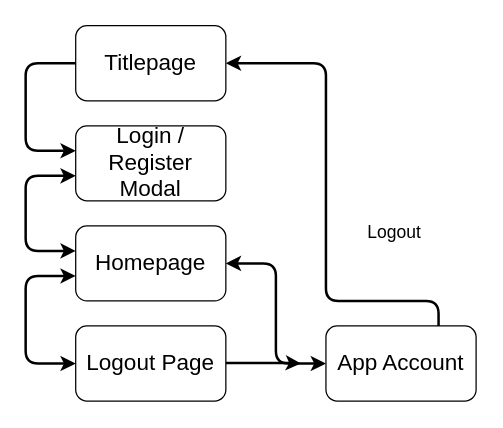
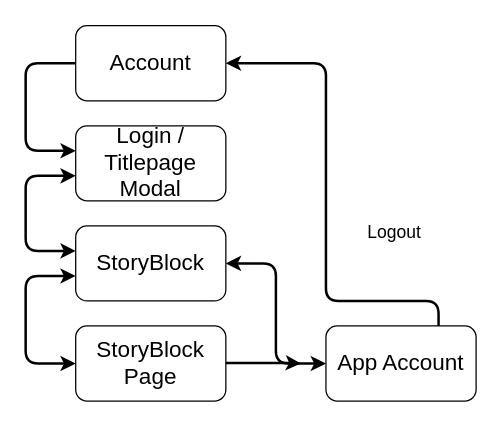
  <mxCell id="0" />
  <mxCell id="1" parent="0" />
- <mxCell id="2" value="&lt;font style=&quot;font-size: 18px&quot;&gt;Titlepage&lt;/font&gt;" style="rounded=1;whiteSpace=wrap;html=1;" parent="1" vertex="1"><mxGeometry x="60" y="20" width="120" height="60" as="geometry" /></mxCell>
+ <mxCell id="2" value="&lt;font style=&quot;font-size: 18px&quot;&gt;Account&lt;/font&gt;" style="rounded=1;whiteSpace=wrap;html=1;" parent="1" vertex="1"><mxGeometry x="60" y="20" width="120" height="60" as="geometry" /></mxCell>
  <mxCell id="3" value="&lt;font style=&quot;font-size: 18px&quot;&gt;App Account&lt;/font&gt;" style="rounded=1;whiteSpace=wrap;html=1;" parent="1" vertex="1"><mxGeometry x="260" y="260" width="120" height="60" as="geometry" /></mxCell>
- <mxCell id="4" value="&lt;font style=&quot;font-size: 18px&quot;&gt;Login / Register Modal&lt;/font&gt;" style="rounded=1;whiteSpace=wrap;html=1;" parent="1" vertex="1"><mxGeometry x="60" y="100" width="120" height="60" as="geometry" /></mxCell>
- <mxCell id="5" value="&lt;font style=&quot;font-size: 18px&quot;&gt;Logout Page&lt;/font&gt;" style="rounded=1;whiteSpace=wrap;html=1;" parent="1" vertex="1"><mxGeometry x="60" y="260" width="120" height="60" as="geometry" /></mxCell>
- <mxCell id="6" value="&lt;font style=&quot;font-size: 18px&quot;&gt;Homepage&lt;/font&gt;" style="rounded=1;whiteSpace=wrap;html=1;" parent="1" vertex="1"><mxGeometry x="60" y="180" width="120" height="60" as="geometry" /></mxCell>
+ <mxCell id="4" value="&lt;font style=&quot;font-size: 18px&quot;&gt;Login / Titlepage Modal&lt;/font&gt;" style="rounded=1;whiteSpace=wrap;html=1;" parent="1" vertex="1"><mxGeometry x="60" y="100" width="120" height="60" as="geometry" /></mxCell>
+ <mxCell id="5" value="&lt;font style=&quot;font-size: 18px&quot;&gt;StoryBlock Page&lt;/font&gt;" style="rounded=1;whiteSpace=wrap;html=1;" parent="1" vertex="1"><mxGeometry x="60" y="260" width="120" height="60" as="geometry" /></mxCell>
+ <mxCell id="6" value="&lt;font style=&quot;font-size: 18px&quot;&gt;StoryBlock&lt;/font&gt;" style="rounded=1;whiteSpace=wrap;html=1;" parent="1" vertex="1"><mxGeometry x="60" y="180" width="120" height="60" as="geometry" /></mxCell>
  <mxCell id="7" value="" style="edgeStyle=segmentEdgeStyle;endArrow=classic;html=1;startArrow=classic;startFill=1;strokeWidth=2;strokeColor=#000000;" parent="1" edge="1"><mxGeometry width="50" height="50" relative="1" as="geometry"><mxPoint x="180" y="210" as="sourcePoint" /><mxPoint x="260" y="290" as="targetPoint" /><Array as="points"><mxPoint x="220" y="210" /><mxPoint x="220" y="290" /></Array></mxGeometry></mxCell>
  <mxCell id="8" value="" style="edgeStyle=segmentEdgeStyle;endArrow=classic;html=1;entryX=0;entryY=0.5;entryDx=0;entryDy=0;startArrow=none;startFill=0;strokeWidth=2;strokeColor=#000000;" parent="1" edge="1"><mxGeometry width="50" height="50" relative="1" as="geometry"><mxPoint x="60" y="50" as="sourcePoint" /><mxPoint x="60" y="120" as="targetPoint" /><Array as="points"><mxPoint x="60" y="50" /><mxPoint x="20" y="50" /><mxPoint x="20" y="120" /></Array></mxGeometry></mxCell>
  <mxCell id="9" value="" style="edgeStyle=segmentEdgeStyle;endArrow=classic;html=1;startArrow=classic;startFill=1;strokeWidth=2;strokeColor=#000000;" parent="1" edge="1"><mxGeometry width="50" height="50" relative="1" as="geometry"><mxPoint x="60" y="140" as="sourcePoint" /><mxPoint x="60" y="200" as="targetPoint" /><Array as="points"><mxPoint x="20" y="140" /><mxPoint x="20" y="200" /><mxPoint x="60" y="200" /></Array></mxGeometry></mxCell>
  <mxCell id="10" value="" style="edgeStyle=segmentEdgeStyle;endArrow=classic;html=1;startArrow=classic;startFill=1;strokeWidth=2;strokeColor=#000000;" parent="1" edge="1"><mxGeometry width="50" height="50" relative="1" as="geometry"><mxPoint x="60" y="220" as="sourcePoint" /><mxPoint x="60" y="290" as="targetPoint" /><Array as="points"><mxPoint x="20" y="220" /><mxPoint x="20" y="290" /><mxPoint x="60" y="290" /></Array></mxGeometry></mxCell>
  <mxCell id="11" value="" style="edgeStyle=segmentEdgeStyle;endArrow=classic;html=1;strokeWidth=2;strokeColor=#000000;" parent="1" edge="1"><mxGeometry width="50" height="50" relative="1" as="geometry"><mxPoint x="180" y="289.5" as="sourcePoint" /><mxPoint x="240" y="290" as="targetPoint" /><Array as="points"><mxPoint x="230" y="289.5" /></Array></mxGeometry></mxCell>
  <mxCell id="12" value="" style="edgeStyle=segmentEdgeStyle;endArrow=classic;html=1;strokeColor=#000000;strokeWidth=2;entryX=1;entryY=0.5;entryDx=0;entryDy=0;startArrow=none;startFill=0;" parent="1" target="2" edge="1"><mxGeometry width="50" height="50" relative="1" as="geometry"><mxPoint x="350" y="260" as="sourcePoint" /><mxPoint x="220" y="50" as="targetPoint" /><Array as="points"><mxPoint x="350" y="240" /><mxPoint x="260" y="240" /><mxPoint x="260" y="50" /></Array></mxGeometry></mxCell>
  <mxCell id="13" value="&lt;font color=&quot;#000000&quot; style=&quot;font-size: 14px&quot;&gt;Logout&lt;/font&gt;" style="text;html=1;strokeColor=none;fillColor=none;align=center;verticalAlign=middle;whiteSpace=wrap;rounded=0;" parent="1" vertex="1"><mxGeometry x="260" y="175" width="110" height="20" as="geometry" /></mxCell>
